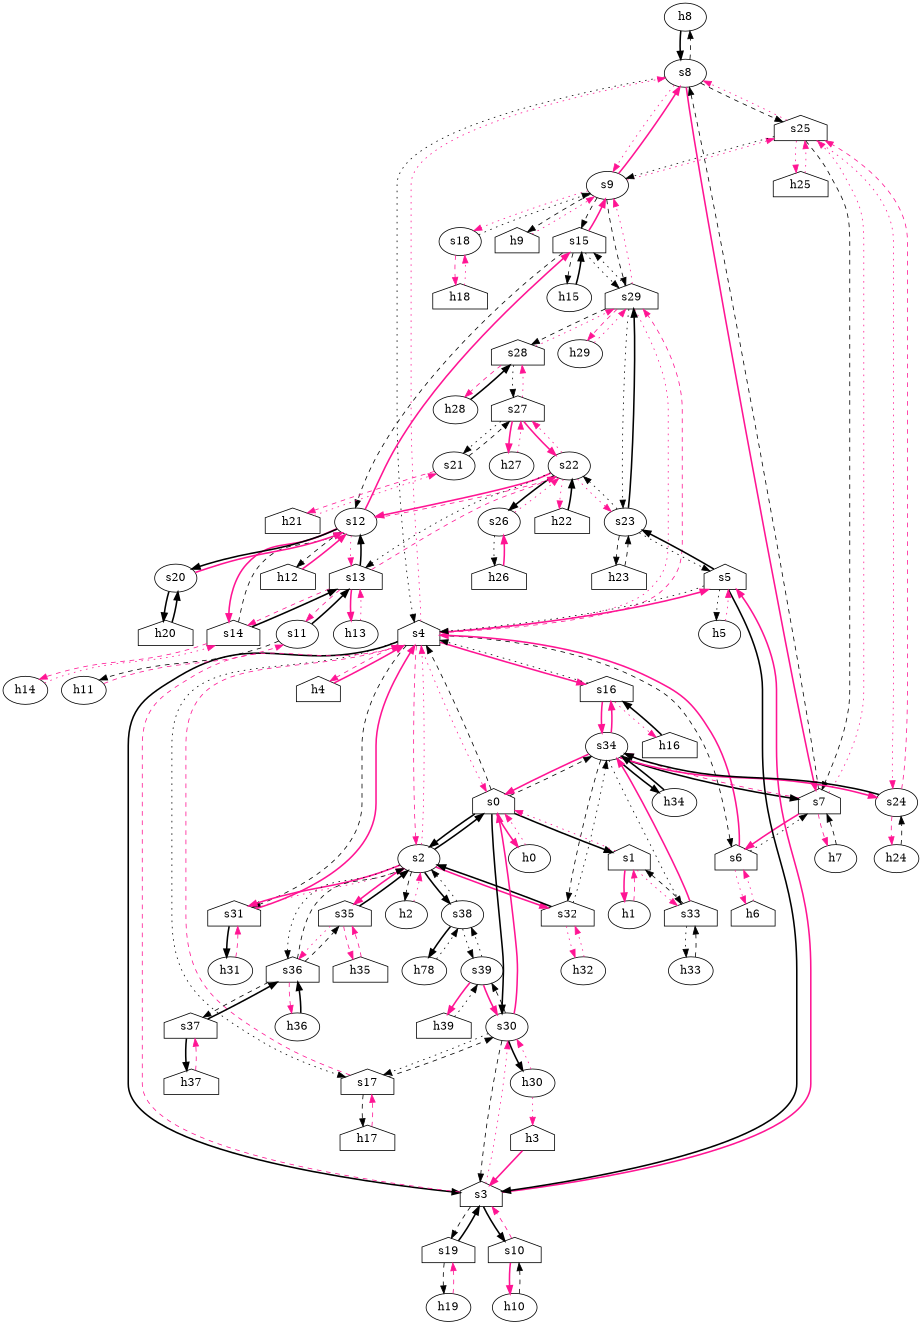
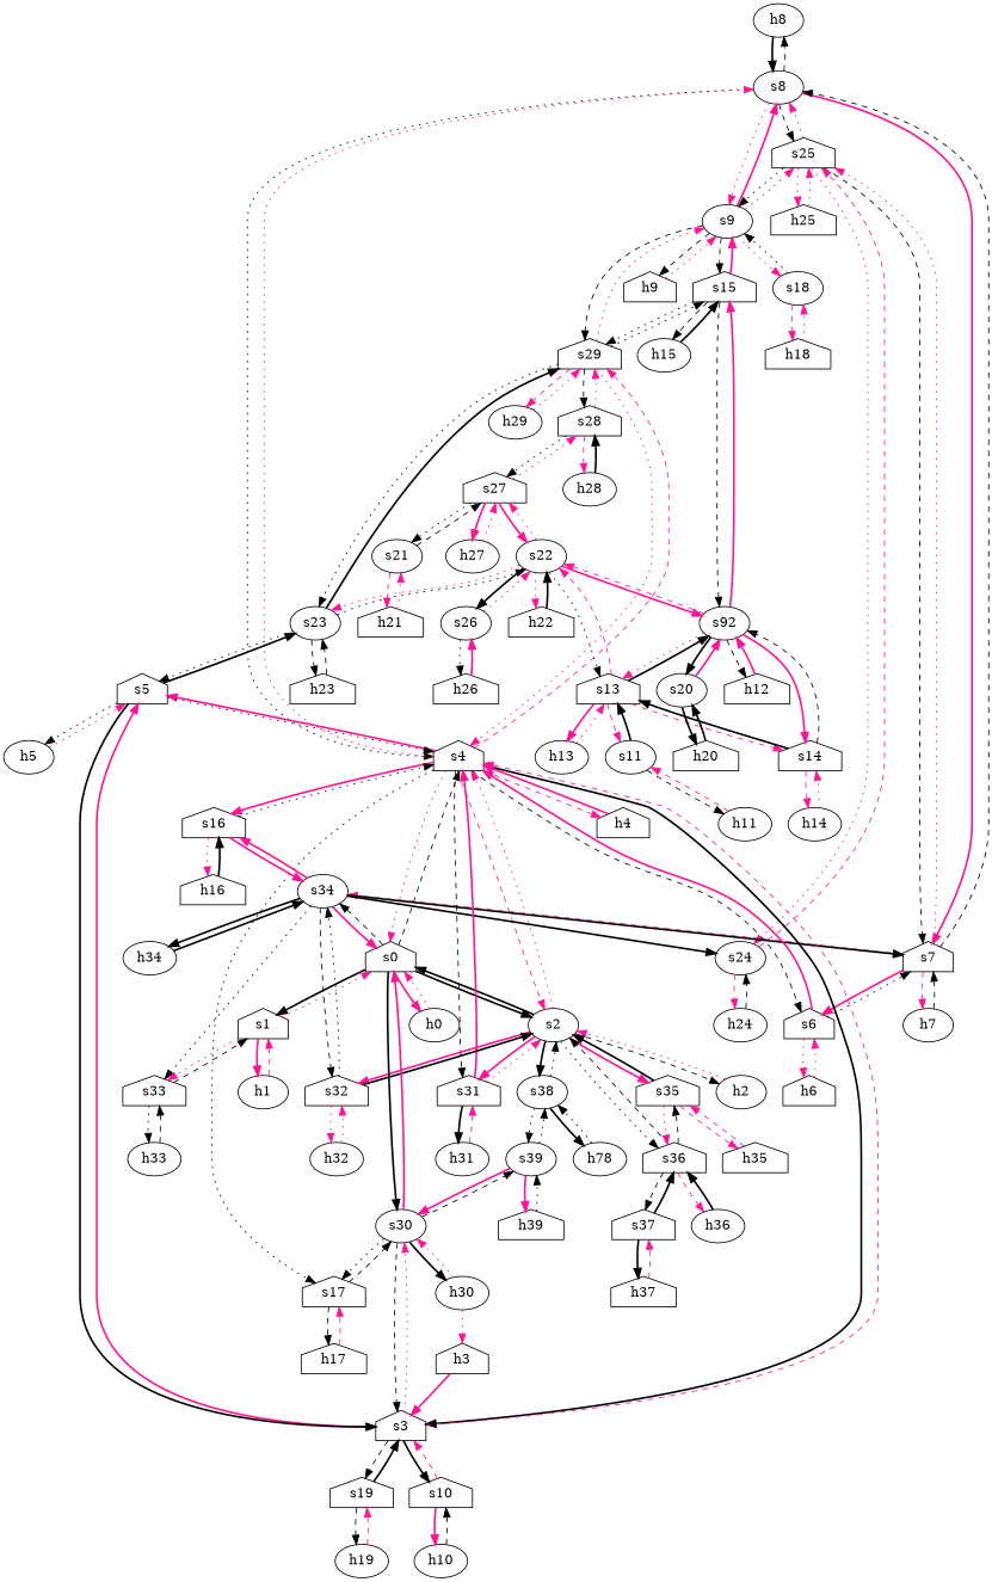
  strict digraph {
    node [shape=house type=host]
    edge [capacity="1Gbps" color=deeppink cost=1 dst_port=1 src_port=1 style=bold]
    h8 [ip="111.0.8.8" mac="00:00:00:00:8:8" shape=ellipse]
    s8 [shape=ellipse type=switch]
    s9 [shape=ellipse type=switch]
    s7 [type=switch]
    s4 [type=switch]
    s25 [type=switch]
    h9 [ip="111.0.9.9" mac="00:00:00:00:9:9"]
    s29 [type=switch]
    s18 [shape=ellipse type=switch]
    s15 [type=switch]
    s34 [shape=ellipse type=switch]
    s6 [type=switch]
    h7 [ip="111.0.7.7" mac="00:00:00:00:7:7" shape=ellipse]
    s2 [shape=ellipse type=switch]
    s0 [type=switch]
    s31 [type=switch]
    s3 [type=switch]
    s5 [type=switch]
    h4 [ip="111.0.4.4" mac="00:00:00:00:4:4"]
    s17 [type=switch]
    s16 [type=switch]
    s24 [shape=ellipse type=switch]
    h25 [ip="111.0.25.25" mac="00:00:00:00:25:25"]
    s23 [shape=ellipse type=switch]
    h29 [ip="111.0.29.29" mac="00:00:00:00:29:29" shape=ellipse]
    s28 [type=switch]
    h18 [ip="111.0.18.18" mac="00:00:00:00:18:18"]
-   s12 [shape=ellipse type=switch]
+   s12 [shape=ellipse type=switch label=s92]
    h15 [ip="111.0.15.15" mac="00:00:00:00:15:15" shape=ellipse]
    h26 [ip="111.0.26.26" mac="00:00:00:00:26:26"]
    s26 [shape=ellipse type=switch]
    s22 [shape=ellipse type=switch]
    h22 [ip="111.0.22.22" mac="00:00:00:00:22:22"]
    s13 [type=switch]
    s27 [type=switch]
    h2 [ip="111.0.2.2" mac="00:00:00:00:2:2" shape=ellipse]
    s38 [shape=ellipse type=switch]
    s36 [type=switch]
    s35 [type=switch]
    s32 [type=switch]
    s30 [shape=ellipse type=switch]
    h0 [ip="111.0.0.0" mac="00:00:00:00:0:0" shape=ellipse]
    s1 [type=switch]
    s39 [shape=ellipse type=switch]
    n45 [ip="111.0.38.38" label=h78 mac="00:00:00:00:38:38" shape=ellipse]
    s37 [type=switch]
    h36 [ip="111.0.36.36" mac="00:00:00:00:36:36" shape=ellipse]
    h35 [ip="111.0.35.35" mac="00:00:00:00:35:35"]
    h32 [ip="111.0.32.32" mac="00:00:00:00:32:32" shape=ellipse]
    h31 [ip="111.0.31.31" mac="00:00:00:00:31:31" shape=ellipse]
    h3 [ip="111.0.3.3" mac="00:00:00:00:3:3"]
    s19 [type=switch]
    s10 [type=switch]
    h5 [ip="111.0.5.5" mac="00:00:00:00:5:5" shape=ellipse]
    h30 [ip="111.0.30.30" mac="00:00:00:00:30:30" shape=ellipse]
    h19 [ip="111.0.19.19" mac="00:00:00:00:19:19" shape=ellipse]
    h10 [ip="111.0.10.10" mac="00:00:00:00:10:10" shape=ellipse]
    h1 [ip="111.0.1.1" mac="00:00:00:00:1:1" shape=ellipse]
    s33 [type=switch]
    h34 [ip="111.0.34.34" mac="00:00:00:00:34:34" shape=ellipse]
    h33 [ip="111.0.33.33" mac="00:00:00:00:33:33" shape=ellipse]
    h6 [ip="111.0.6.6" mac="00:00:00:00:6:6"]
    h17 [ip="111.0.17.17" mac="00:00:00:00:17:17"]
    h16 [ip="111.0.16.16" mac="00:00:00:00:16:16"]
    h23 [ip="111.0.23.23" mac="00:00:00:00:23:23"]
    h39 [ip="111.0.39.39" mac="00:00:00:00:39:39"]
    s11 [shape=ellipse type=switch]
    s14 [type=switch]
    h13 [ip="111.0.13.13" mac="00:00:00:00:13:13" shape=ellipse]
    s20 [shape=ellipse type=switch]
    h12 [ip="111.0.12.12" mac="00:00:00:00:12:12"]
    s21 [shape=ellipse type=switch]
    h27 [ip="111.0.27.27" mac="00:00:00:00:27:27" shape=ellipse]
    h21 [ip="111.0.21.21" mac="00:00:00:00:21:21"]
    h28 [ip="111.0.28.28" mac="00:00:00:00:28:28" shape=ellipse]
    h24 [ip="111.0.24.24" mac="00:00:00:00:24:24" shape=ellipse]
    h37 [ip="111.0.37.37" mac="00:00:00:00:37:37"]
    h20 [ip="111.0.20.20" mac="00:00:00:00:20:20"]
    h11 [ip="111.0.11.11" mac="00:00:00:00:11:11" shape=ellipse]
    h14 [ip="111.0.14.14" mac="00:00:00:00:14:14" shape=ellipse]
    h8 -> s8 [color=black]
    s8 -> h8 [color=black style=dashed]
    s8 -> s9 [dst_port=2 src_port=4 style=dotted]
    s8 -> s7 [dst_port=3 src_port=3]
    s8 -> s4 [color=black dst_port=7 src_port=2 style=dotted]
    s8 -> s25 [color=black dst_port=3 src_port=5 style=dashed]
    s9 -> s8 [dst_port=4 src_port=2]
    s9 -> s25 [dst_port=4 src_port=3 style=dotted]
    s9 -> h9 [color=black style=dashed]
    s9 -> s29 [color=black dst_port=3 src_port=5 style=dashed]
    s9 -> s18 [dst_port=2 src_port=4 style=dotted]
    s9 -> s15 [color=black dst_port=2 src_port=6 style=dashed]
    s7 -> s8 [color=black dst_port=3 src_port=3 style=dashed]
    s7 -> s25 [dst_port=2 src_port=4 style=dotted]
    s7 -> s34 [dst_port=3 src_port=5 style=dashed]
    s7 -> s6 [dst_port=3 src_port=2]
    s7 -> h7 [style=dashed]
    s4 -> s8 [dst_port=2 src_port=7 style=dotted]
    s4 -> s29 [dst_port=2 src_port=10 style=dashed]
    s4 -> s6 [color=black dst_port=2 src_port=6 style=dashed]
    s4 -> s2 [dst_port=5 src_port=3 style=dashed]
    s4 -> s0 [dst_port=4 src_port=2 style=dotted]
    s4 -> s31 [color=black dst_port=3 src_port=11 style=dashed]
    s4 -> s3 [color=black dst_port=4 src_port=4]
    s4 -> s5 [dst_port=3 src_port=5]
    s4 -> h4 [style=dashed]
    s4 -> s17 [color=black dst_port=2 src_port=9 style=dotted]
    s4 -> s16 [dst_port=2 src_port=8]
    s25 -> s8 [dst_port=5 src_port=3 style=dotted]
    s25 -> s9 [color=black dst_port=3 src_port=4 style=dotted]
    s25 -> s7 [color=black dst_port=4 src_port=2 style=dashed]
    s25 -> s24 [dst_port=2 src_port=5 style=dotted]
    s25 -> h25 [style=dotted]
    h9 -> s9 [style=dotted]
    s29 -> s9 [dst_port=5 src_port=3 style=dotted]
    s29 -> s4 [dst_port=10 src_port=2 style=dotted]
    s29 -> s15 [color=black dst_port=4 src_port=4 style=dotted]
    s29 -> s23 [color=black dst_port=4 src_port=5 style=dotted]
    s29 -> h29 [style=dashed]
    s29 -> s28 [color=black dst_port=3 src_port=6 style=dashed]
    s18 -> s9 [color=black dst_port=4 src_port=2 style=dotted]
    s18 -> h18 [style=dashed]
    s15 -> s9 [dst_port=6 src_port=2]
    s15 -> s29 [color=black dst_port=4 src_port=4 style=dotted]
    s15 -> s12 [color=black dst_port=6 src_port=3 style=dashed]
    s15 -> h15 [color=black style=dashed]
    s34 -> s7 [color=black dst_port=5 src_port=3]
    s34 -> s0 [dst_port=5 src_port=2]
    s34 -> s16 [dst_port=3 src_port=4]
-   s34 -> s24 [dst_port=3 src_port=5]
+   s34 -> s24 [color=black dst_port=3 src_port=5]
    s34 -> s32 [color=black dst_port=3 src_port=6 style=dashed]
    s34 -> s33 [color=black dst_port=3 src_port=7 style=dotted]
    s34 -> h34 [color=black]
    s6 -> s7 [color=black dst_port=2 src_port=3 style=dotted]
    s6 -> s4 [dst_port=6 src_port=2]
    s6 -> h6 [style=dotted]
    h7 -> s7 [color=black style=dashed]
    s2 -> s4 [dst_port=3 src_port=5 style=dotted]
    s2 -> s0 [color=black dst_port=3 src_port=2]
    s2 -> s31 [dst_port=2 src_port=8]
    s2 -> h2 [color=black style=dashed]
    s2 -> s38 [color=black dst_port=2 src_port=6]
    s2 -> s36 [color=black dst_port=2 src_port=7 style=dotted]
    s2 -> s35 [dst_port=2 src_port=4]
    s2 -> s32 [dst_port=2 src_port=3]
    s0 -> s4 [color=black dst_port=2 src_port=4 style=dashed]
    s0 -> s34 [color=black dst_port=2 src_port=5 style=dashed]
    s0 -> s2 [color=black dst_port=2 src_port=3]
    s0 -> s30 [color=black dst_port=2 src_port=6]
    s0 -> h0
    s0 -> s1 [color=black dst_port=2 src_port=2]
    s31 -> s4 [dst_port=11 src_port=3]
    s31 -> s2 [dst_port=8 src_port=2 style=dotted]
    s31 -> h31 [color=black]
    s3 -> s4 [dst_port=4 src_port=4 style=dashed]
    s3 -> s5 [dst_port=2 src_port=5]
    s3 -> s30 [dst_port=3 src_port=6 style=dotted]
    s3 -> s19 [color=black dst_port=2 src_port=3 style=dashed]
    s3 -> s10 [color=black dst_port=2 src_port=2]
    s5 -> s4 [color=black dst_port=5 src_port=3 style=dotted]
    s5 -> s3 [color=black dst_port=5 src_port=2]
    s5 -> s23 [color=black dst_port=2 src_port=4]
    s5 -> h5 [color=black style=dotted]
    h4 -> s4
-   s17 -> s4 [dst_port=9 src_port=2 style=dashed]
    s17 -> s30 [color=black dst_port=4 src_port=3 style=dashed]
    s17 -> h17 [color=black style=dashed]
    s16 -> s4 [color=black dst_port=8 src_port=2 style=dotted]
    s16 -> s34 [dst_port=4 src_port=3]
    s16 -> h16 [style=dotted]
    s24 -> s25 [dst_port=5 src_port=2 style=dashed]
-   s24 -> s34 [color=black dst_port=5 src_port=3]
    s24 -> h24 [style=dashed]
    h25 -> s25 [style=dotted]
    s23 -> s29 [color=black dst_port=5 src_port=4]
    s23 -> s5 [color=black dst_port=4 src_port=2 style=dotted]
    s23 -> s22 [color=black dst_port=6 src_port=3 style=dotted]
    s23 -> h23 [color=black style=dashed]
    h29 -> s29 [style=dotted]
    s28 -> s29 [dst_port=6 src_port=3 style=dotted]
    s28 -> s27 [color=black dst_port=4 src_port=2 style=dotted]
    s28 -> h28 [style=dashed]
    h18 -> s18 [style=dotted]
    s12 -> s15 [dst_port=3 src_port=6]
    s12 -> s22 [dst_port=2 src_port=2 style=dashed]
    s12 -> s13 [dst_port=3 src_port=4 style=dotted]
    s12 -> s14 [dst_port=2 src_port=5]
    s12 -> s20 [color=black dst_port=2 src_port=3]
    s12 -> h12 [color=black style=dashed]
    h15 -> s15 [color=black]
    h26 -> s26
    s26 -> h26 [color=black style=dotted]
    s26 -> s22 [dst_port=4 src_port=2 style=dotted]
    s22 -> s23 [dst_port=3 src_port=6 style=dotted]
    s22 -> s12 [dst_port=2 src_port=2]
    s22 -> s26 [color=black dst_port=2 src_port=4]
    s22 -> h22 [style=dotted]
    s22 -> s13 [color=black dst_port=5 src_port=3 style=dotted]
    s22 -> s27 [dst_port=3 src_port=5 style=dotted]
    h22 -> s22 [color=black]
    s13 -> s12 [color=black dst_port=4 src_port=3]
    s13 -> s22 [dst_port=3 src_port=5 style=dashed]
    s13 -> s11 [dst_port=2 src_port=2 style=dashed]
    s13 -> s14 [dst_port=3 src_port=4 style=dashed]
    s13 -> h13
    s27 -> s28 [dst_port=2 src_port=4 style=dotted]
    s27 -> s22 [dst_port=5 src_port=3]
    s27 -> s21 [color=black dst_port=2 src_port=2 style=dotted]
    s27 -> h27
    h2 -> s2 [style=dotted]
    s38 -> s2 [color=black dst_port=6 src_port=2 style=dotted]
    s38 -> s39 [color=black dst_port=3 src_port=3 style=dotted]
    s38 -> n45 [color=black]
    s36 -> s2 [color=black dst_port=7 src_port=2 style=dashed]
    s36 -> s35 [color=black dst_port=3 src_port=3 style=dashed]
    s36 -> s37 [color=black dst_port=2 src_port=4 style=dashed]
    s36 -> h36 [style=dashed]
    s35 -> s2 [color=black dst_port=4 src_port=2]
    s35 -> s36 [dst_port=3 src_port=3 style=dotted]
    s35 -> h35 [style=dashed]
    s32 -> s34 [color=black dst_port=6 src_port=3 style=dotted]
    s32 -> s2 [color=black dst_port=3 src_port=2]
    s32 -> h32 [style=dotted]
    s30 -> s0 [dst_port=6 src_port=2]
    s30 -> s3 [color=black dst_port=6 src_port=3 style=dashed]
    s30 -> s17 [color=black dst_port=3 src_port=4 style=dotted]
    s30 -> s39 [color=black dst_port=2 src_port=5 style=dashed]
    s30 -> h30 [color=black]
    h0 -> s0 [style=dotted]
    s1 -> s0 [dst_port=2 src_port=2 style=dotted]
    s1 -> h1
    s1 -> s33 [dst_port=2 src_port=3 style=dotted]
    s39 -> s38 [color=black dst_port=3 src_port=3 style=dotted]
    s39 -> s30 [dst_port=5 src_port=2]
    s39 -> h39
    n45 -> s38 [color=black style=dotted]
    s37 -> s36 [color=black dst_port=4 src_port=2]
    s37 -> h37 [color=black]
    h36 -> s36 [color=black]
    h35 -> s35 [style=dashed]
    h32 -> s32 [style=dotted]
    h31 -> s31 [style=dashed]
    h3 -> s3
    s19 -> s3 [color=black dst_port=3 src_port=2]
    s19 -> h19 [color=black style=dashed]
    s10 -> s3 [dst_port=2 src_port=2 style=dashed]
    s10 -> h10
    h5 -> s5 [style=dotted]
    h30 -> s30 [style=dotted]
    h30 -> h3 [style=dotted]
    h19 -> s19 [style=dashed]
    h10 -> s10 [color=black style=dashed]
    h1 -> s1 [style=dashed]
-   s33 -> s34 [dst_port=7 src_port=3]
    s33 -> s1 [color=black dst_port=3 src_port=2 style=dashed]
    s33 -> h33 [color=black style=dotted]
    h34 -> s34 [color=black]
    h33 -> s33 [color=black style=dashed]
    h6 -> s6 [style=dotted]
    h17 -> s17 [style=dashed]
    h16 -> s16 [color=black]
    h23 -> s23 [color=black style=dashed]
    h39 -> s39 [color=black style=dotted]
    s11 -> s13 [color=black dst_port=2 src_port=2]
    s11 -> h11 [color=black style=dashed]
    s14 -> s12 [color=black dst_port=5 src_port=2 style=dashed]
    s14 -> s13 [color=black dst_port=4 src_port=3]
    s14 -> h14 [style=dashed]
    h13 -> s13 [style=dotted]
    s20 -> s12 [dst_port=3 src_port=2]
    s20 -> h20 [color=black]
    h12 -> s12
    s21 -> s27 [color=black dst_port=2 src_port=2 style=dashed]
    s21 -> h21 [style=dashed]
    h27 -> s27 [style=dotted]
    h21 -> s21 [style=dotted]
    h28 -> s28 [color=black]
    h24 -> s24 [color=black style=dashed]
    h37 -> s37 [style=dashed]
    h20 -> s20 [color=black]
    h11 -> s11 [style=dashed]
    h14 -> s14 [style=dotted]
  }
